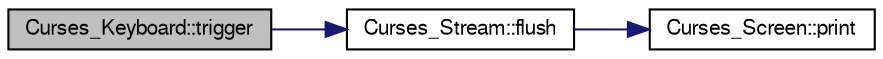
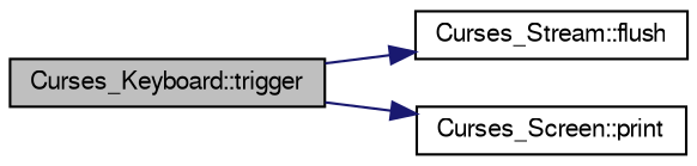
  digraph {
    rankdir=LR
    node [color=black fontname=FreeSans fontsize=10 shape=record]
    edge [color=midnightblue fontname=FreeSans fontsize=10 labelfontname=FreeSans labelfontsize=10 style=solid]
    n1 [fillcolor=grey75 fontcolor=black height=0.2 label="Curses_Keyboard::trigger" style=filled width=0.4]
    n2 [height=0.2 label="Curses_Stream::flush" width=0.4]
    n3 [height=0.2 label="Curses_Screen::print" width=0.4]
    n1 -> n2
-   n2 -> n3
+   n1 -> n3
  }
